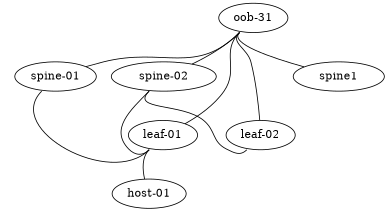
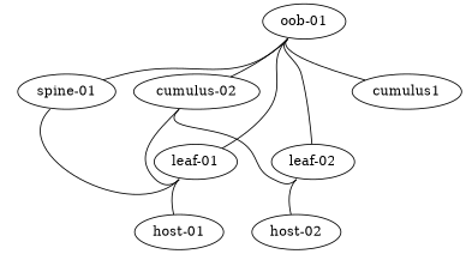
  graph {
    edge [headport=eth0 tailport=swp1]
    "spine-01"
    "leaf-01"
    "host-01"
    "leaf-02"
-   "spine-02"
-   "oob-01" [label="oob-31"]
-   cumulus1 [label=spine1]
+   "host-02"
+   "spine-02" [label="cumulus-02"]
+   "oob-01"
+   cumulus1
    "spine-01" -- "leaf-01" [headport=swp32]
    "leaf-01" -- "host-01" [headport=eth1]
+   "leaf-02" -- "host-02" [headport=eth1]
    "spine-02" -- "leaf-01" [headport=swp33]
    "spine-02" -- "leaf-02" [headport=swp33 tailport=swp2]
    "oob-01" -- "spine-01" [tailport=swp3]
    "oob-01" -- "leaf-01"
    "oob-01" -- "leaf-02" [tailport=swp2]
    "oob-01" -- "spine-02" [tailport=swp4]
    "oob-01" -- cumulus1 [tailport=swp5]
  }
